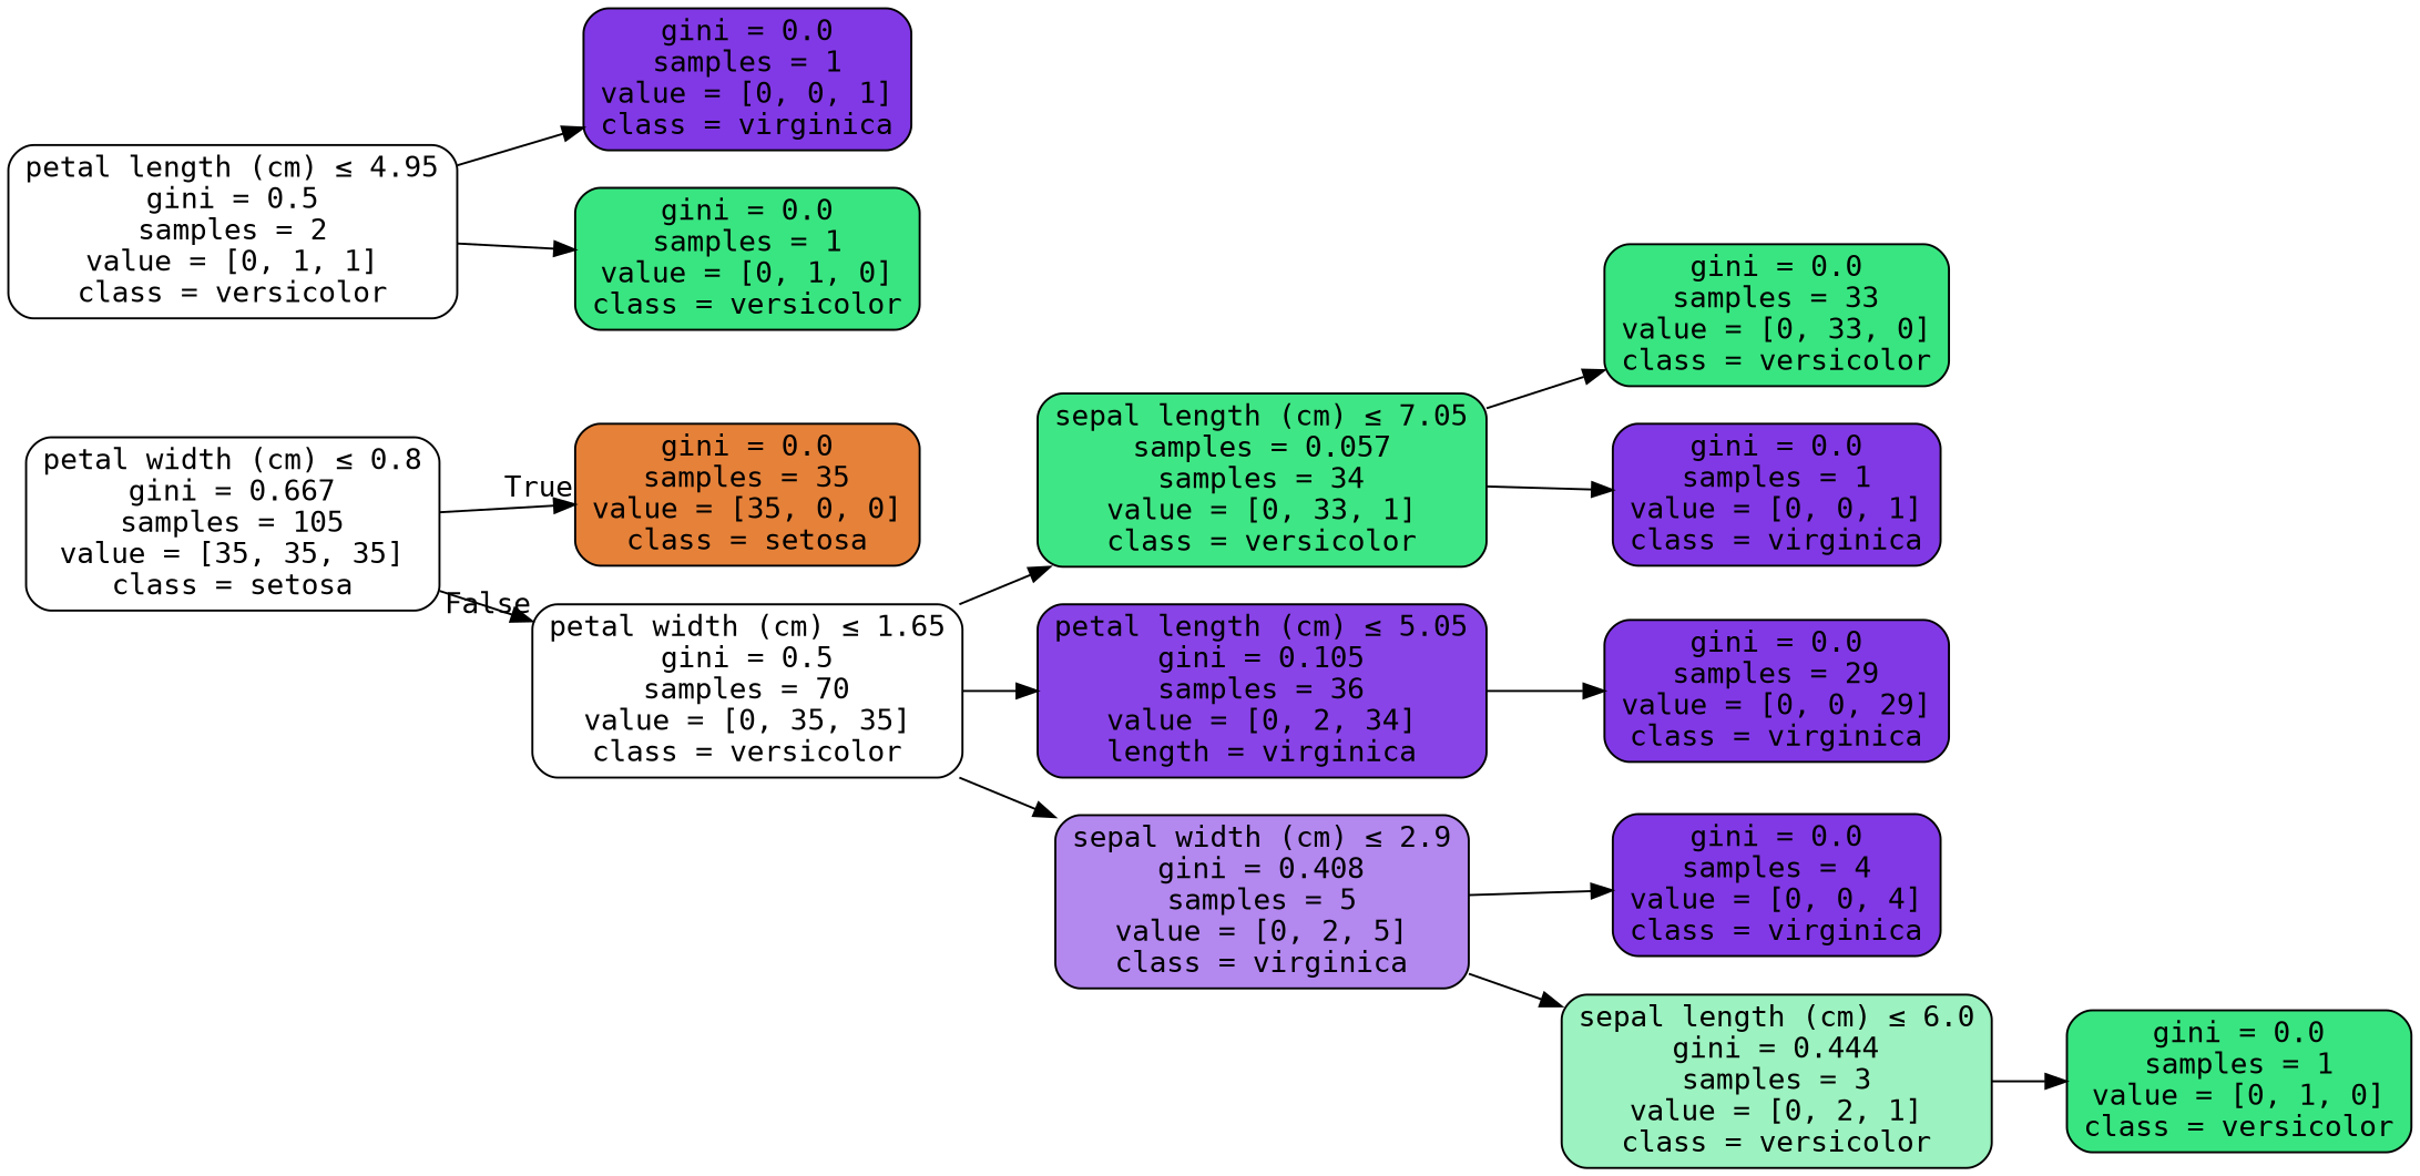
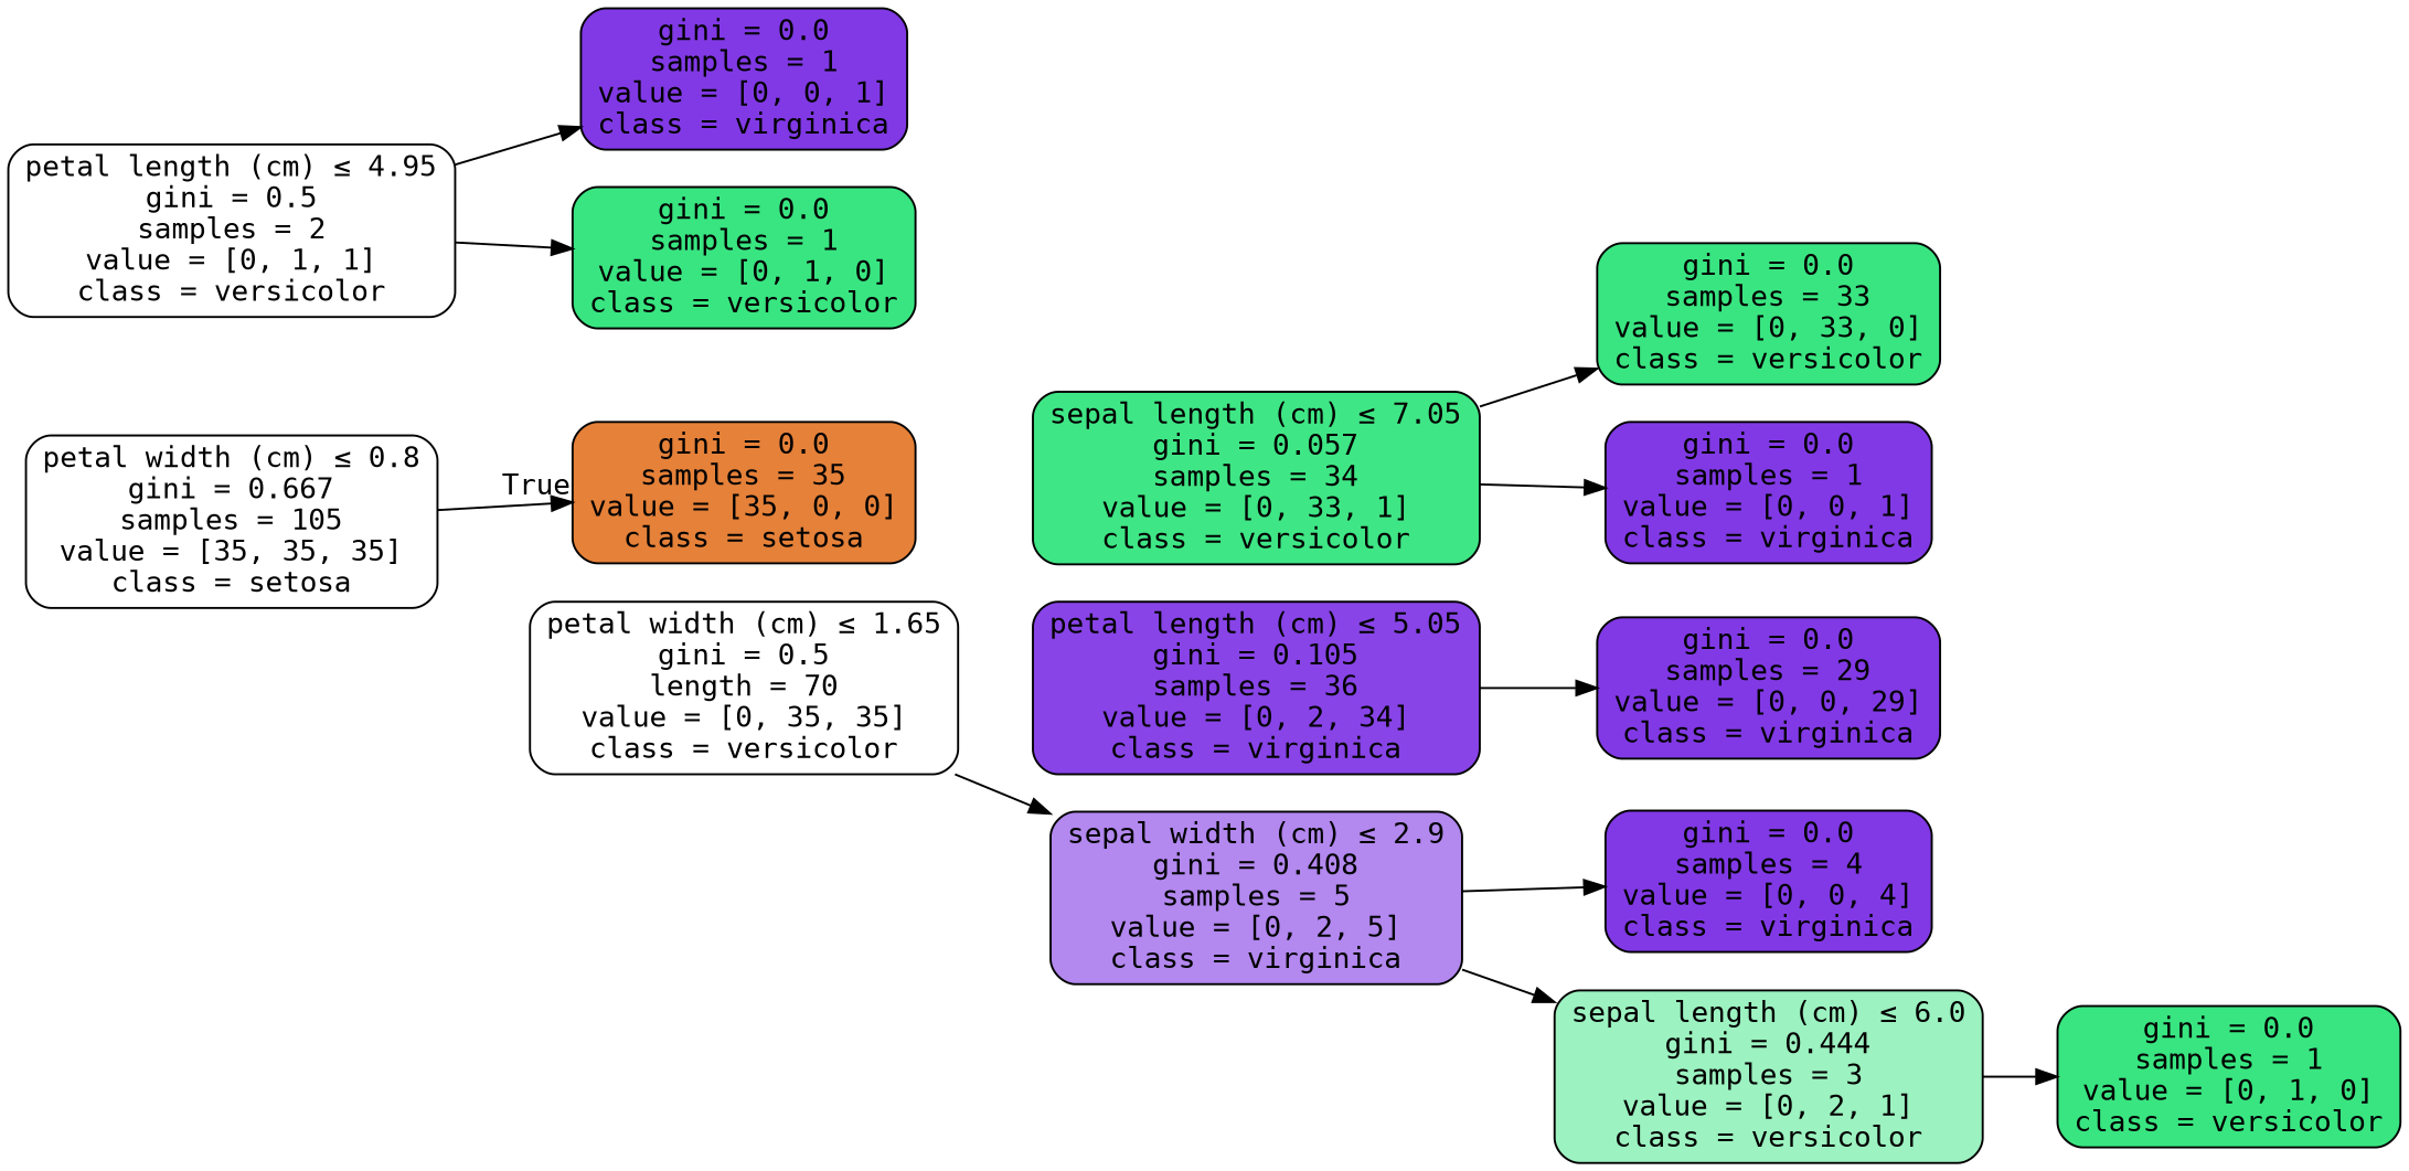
  digraph {
    fontname="DejaVu Sans Mono"
    rankdir=LR
    node [color=black fillcolor="#8139e5ff" fontname="DejaVu Sans Mono" shape=box style="filled, rounded"]
    edge [fontname="DejaVu Sans Mono"]
    n1 [fillcolor="#e5813900" label=<petal width (cm) &le; 0.8<br/>gini = 0.667<br/>samples = 105<br/>value = [35, 35, 35]<br/>class = setosa>]
    n2 [fillcolor="#e58139ff" label=<gini = 0.0<br/>samples = 35<br/>value = [35, 0, 0]<br/>class = setosa>]
-   n3 [fillcolor="#39e58100" label=<petal width (cm) &le; 1.65<br/>gini = 0.5<br/>samples = 70<br/>value = [0, 35, 35]<br/>class = versicolor>]
-   n4 [fillcolor="#39e581f7" label=<sepal length (cm) &le; 7.05<br/>samples = 0.057<br/>samples = 34<br/>value = [0, 33, 1]<br/>class = versicolor>]
-   n5 [fillcolor="#8139e5f0" label=<petal length (cm) &le; 5.05<br/>gini = 0.105<br/>samples = 36<br/>value = [0, 2, 34]<br/>length = virginica>]
+   n3 [fillcolor="#39e58100" label=<petal width (cm) &le; 1.65<br/>gini = 0.5<br/>length = 70<br/>value = [0, 35, 35]<br/>class = versicolor>]
+   n4 [fillcolor="#39e581f7" label=<sepal length (cm) &le; 7.05<br/>gini = 0.057<br/>samples = 34<br/>value = [0, 33, 1]<br/>class = versicolor>]
+   n5 [fillcolor="#8139e5f0" label=<petal length (cm) &le; 5.05<br/>gini = 0.105<br/>samples = 36<br/>value = [0, 2, 34]<br/>class = virginica>]
    n6 [fillcolor="#8139e599" label=<sepal width (cm) &le; 2.9<br/>gini = 0.408<br/>samples = 5<br/>value = [0, 2, 5]<br/>class = virginica>]
    n7 [fillcolor="#39e581ff" label=<gini = 0.0<br/>samples = 33<br/>value = [0, 33, 0]<br/>class = versicolor>]
    n8 [label=<gini = 0.0<br/>samples = 1<br/>value = [0, 0, 1]<br/>class = virginica>]
    n9 [label=<gini = 0.0<br/>samples = 29<br/>value = [0, 0, 29]<br/>class = virginica>]
    n10 [label=<gini = 0.0<br/>samples = 4<br/>value = [0, 0, 4]<br/>class = virginica>]
    n11 [fillcolor="#39e5817f" label=<sepal length (cm) &le; 6.0<br/>gini = 0.444<br/>samples = 3<br/>value = [0, 2, 1]<br/>class = versicolor>]
    n12 [fillcolor="#39e581ff" label=<gini = 0.0<br/>samples = 1<br/>value = [0, 1, 0]<br/>class = versicolor>]
    n13 [fillcolor="#39e58100" label=<petal length (cm) &le; 4.95<br/>gini = 0.5<br/>samples = 2<br/>value = [0, 1, 1]<br/>class = versicolor>]
    n14 [label=<gini = 0.0<br/>samples = 1<br/>value = [0, 0, 1]<br/>class = virginica>]
    n15 [fillcolor="#39e581ff" label=<gini = 0.0<br/>samples = 1<br/>value = [0, 1, 0]<br/>class = versicolor>]
    n1 -> n2 [headlabel=True labelangle=45 labeldistance=2.5]
-   n1 -> n3 [headlabel=False labelangle=-45 labeldistance=2.5]
-   n3 -> n4
-   n3 -> n5
    n3 -> n6
    n4 -> n7
    n4 -> n8
    n5 -> n9
    n6 -> n10
    n6 -> n11
    n11 -> n12
    n13 -> n14
    n13 -> n15
  }
